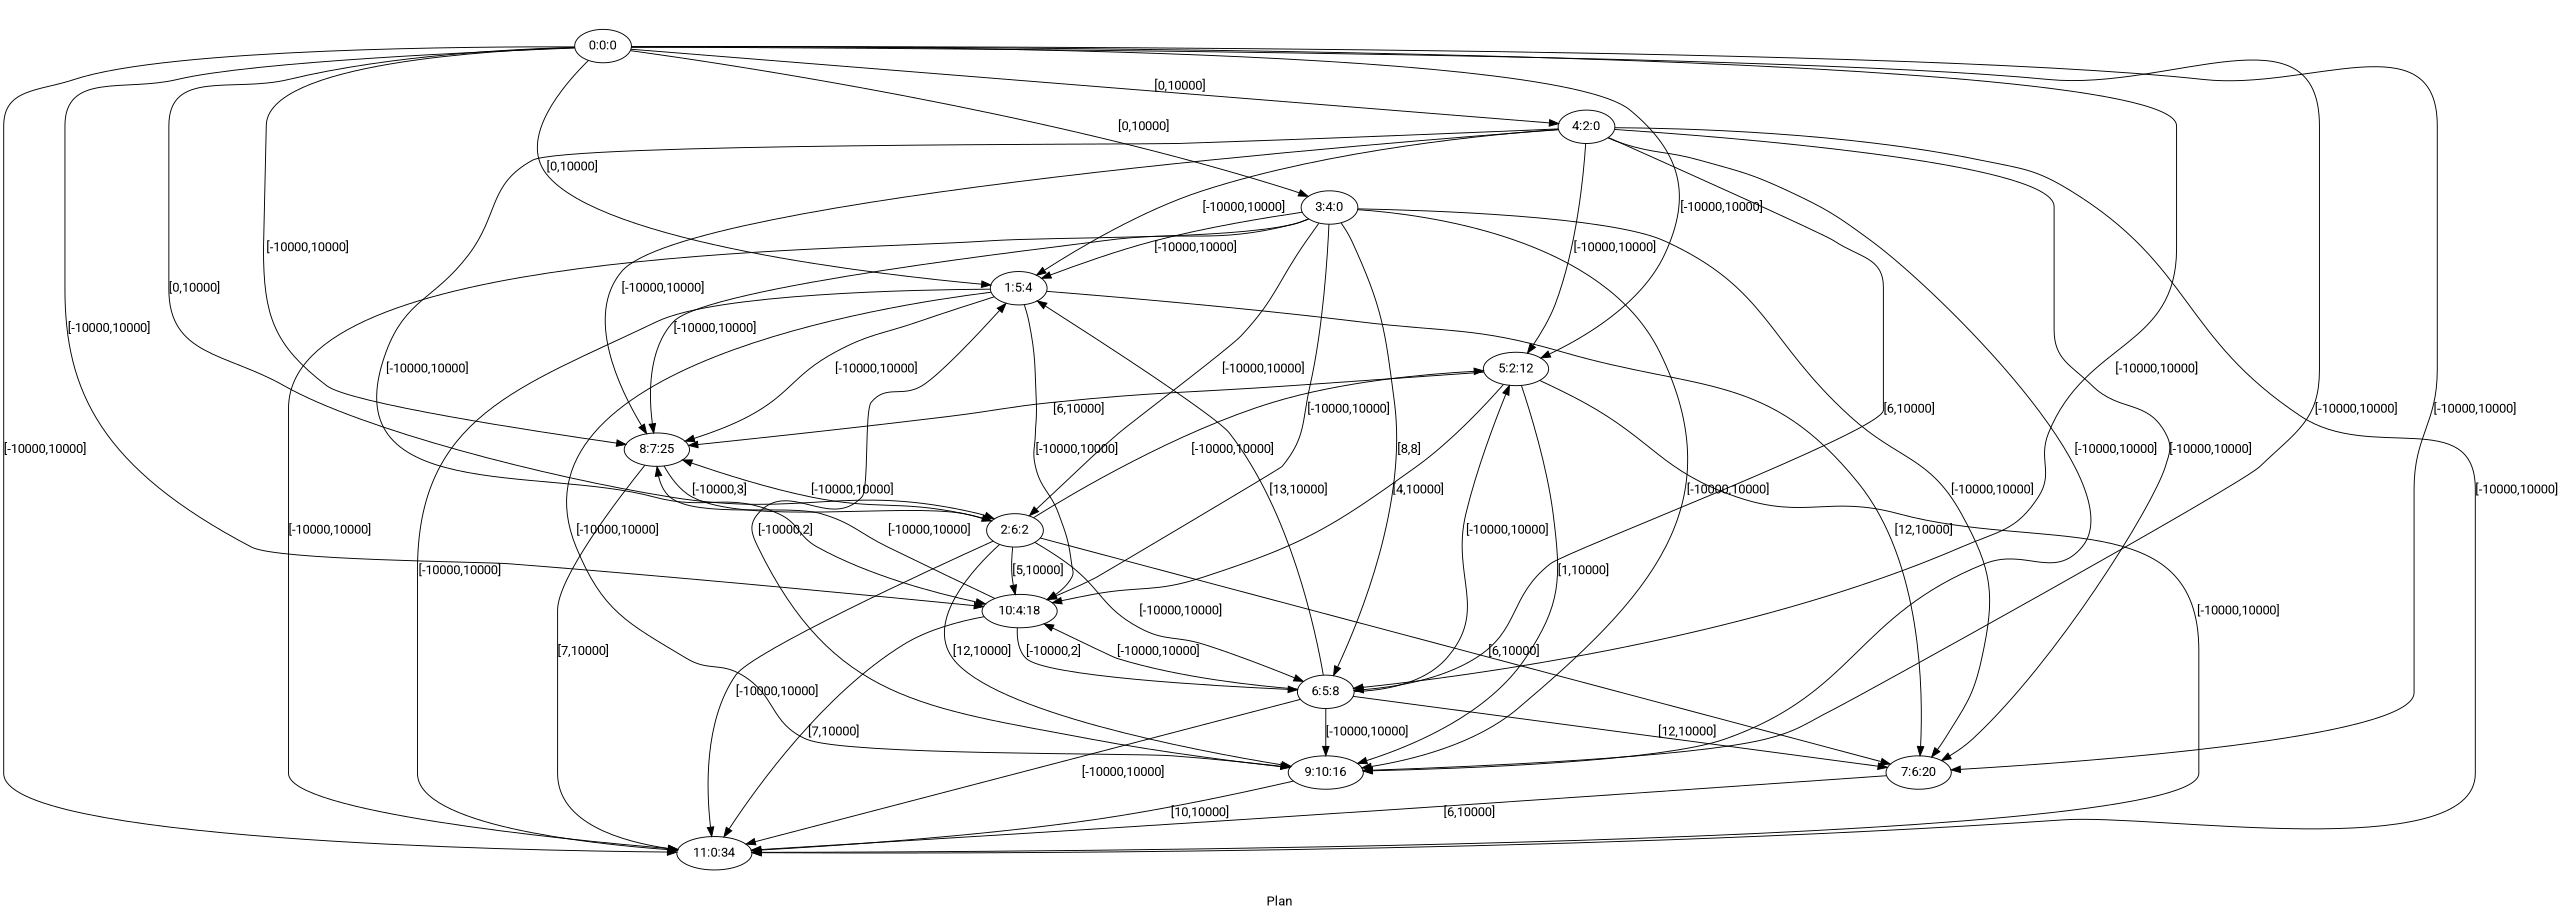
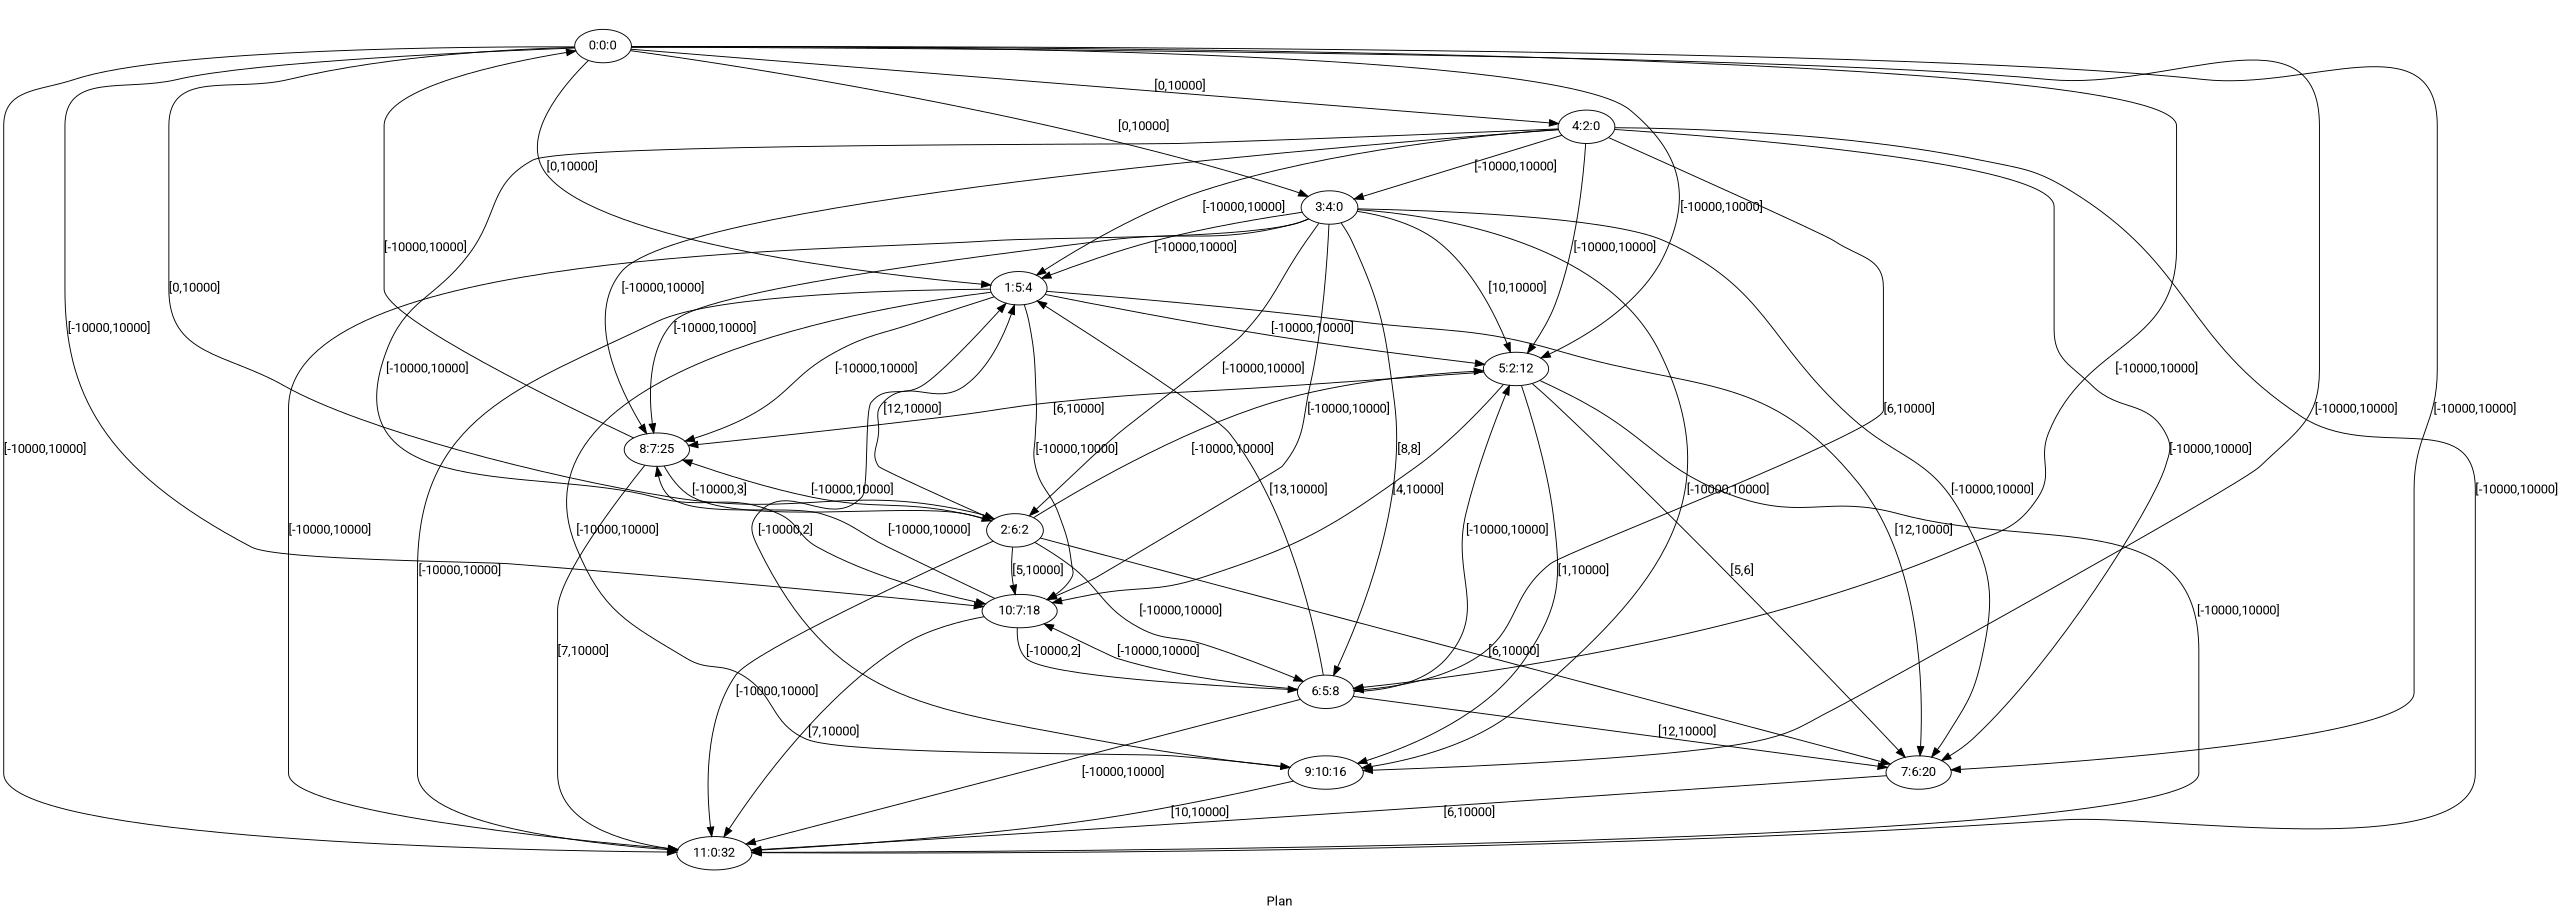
  digraph {
    fldt=0.835227
    fontname=Roboto
    label="Plan "
    nodesep=.45
    rankdir=TB
    node [fontname=Roboto]
    edge [fontname=Roboto]
    "0:0:0"
    "1:5:4"
    "2:6:2"
    "3:4:0"
    "4:2:0"
    n6 [label="5:2:12"]
    "6:5:8"
    "7:6:20"
    "8:7:25"
    "9:10:16"
-   "10:7:18" [label="10:4:18"]
-   "11:0:32" [label="11:0:34"]
+   "10:7:18"
+   "11:0:32"
    "0:0:0" -> "1:5:4" [label="[0,10000]"]
    "0:0:0" -> "2:6:2" [label="[0,10000]"]
    "0:0:0" -> "3:4:0" [label="[0,10000]"]
    "0:0:0" -> "4:2:0" [label="[0,10000]"]
    "0:0:0" -> n6 [label="[-10000,10000]"]
    "0:0:0" -> "6:5:8" [label="[-10000,10000]"]
    "0:0:0" -> "7:6:20" [label="[-10000,10000]"]
-   "0:0:0" -> "8:7:25" [label="[-10000,10000]"]
+   "8:7:25" -> "0:0:0" [label="[-10000,10000]"]
    "0:0:0" -> "9:10:16" [label="[-10000,10000]"]
    "0:0:0" -> "10:7:18" [label="[-10000,10000]"]
    "0:0:0" -> "11:0:32" [label="[-10000,10000]"]
+   "1:5:4" -> n6 [label="[-10000,10000]"]
    "1:5:4" -> "7:6:20" [label="[12,10000]"]
    "1:5:4" -> "8:7:25" [label="[-10000,10000]"]
    "1:5:4" -> "9:10:16" [label="[-10000,10000]"]
    "1:5:4" -> "10:7:18" [label="[-10000,10000]"]
    "1:5:4" -> "11:0:32" [label="[-10000,10000]"]
    "2:6:2" -> n6 [label="[-10000,10000]"]
    "2:6:2" -> "6:5:8" [label="[-10000,10000]"]
    "2:6:2" -> "7:6:20" [label="[6,10000]"]
    "2:6:2" -> "8:7:25" [label="[-10000,10000]"]
-   "2:6:2" -> "9:10:16" [label="[12,10000]"]
+   "2:6:2" -> "1:5:4" [label="[12,10000]"]
    "2:6:2" -> "10:7:18" [label="[5,10000]"]
    "2:6:2" -> "11:0:32" [label="[-10000,10000]"]
    "3:4:0" -> "1:5:4" [label="[-10000,10000]"]
    "3:4:0" -> "2:6:2" [label="[-10000,10000]"]
+   "3:4:0" -> n6 [label="[10,10000]"]
    "3:4:0" -> "6:5:8" [label="[8,8]"]
    "3:4:0" -> "7:6:20" [label="[-10000,10000]"]
    "3:4:0" -> "8:7:25" [label="[-10000,10000]"]
    "3:4:0" -> "9:10:16" [label="[-10000,10000]"]
    "3:4:0" -> "10:7:18" [label="[-10000,10000]"]
    "3:4:0" -> "11:0:32" [label="[-10000,10000]"]
    "4:2:0" -> "1:5:4" [label="[-10000,10000]"]
    "4:2:0" -> n6 [label="[-10000,10000]"]
    "4:2:0" -> "6:5:8" [label="[6,10000]"]
    "4:2:0" -> "7:6:20" [label="[-10000,10000]"]
    "4:2:0" -> "8:7:25" [label="[-10000,10000]"]
-   "4:2:0" -> "9:10:16" [label="[-10000,10000]"]
+   "4:2:0" -> "3:4:0" [label="[-10000,10000]"]
    "4:2:0" -> "10:7:18" [label="[-10000,10000]"]
    "4:2:0" -> "11:0:32" [label="[-10000,10000]"]
+   n6 -> "7:6:20" [label="[5,6]"]
    n6 -> "8:7:25" [label="[6,10000]"]
    n6 -> "9:10:16" [label="[1,10000]"]
    n6 -> "10:7:18" [label="[4,10000]"]
    n6 -> "11:0:32" [label="[-10000,10000]"]
    "6:5:8" -> "1:5:4" [label="[13,10000]"]
    "6:5:8" -> n6 [label="[-10000,10000]"]
    "6:5:8" -> "7:6:20" [label="[12,10000]"]
-   "6:5:8" -> "9:10:16" [label="[-10000,10000]"]
    "6:5:8" -> "10:7:18" [label="[-10000,10000]"]
    "6:5:8" -> "11:0:32" [label="[-10000,10000]"]
    "7:6:20" -> "11:0:32" [label="[6,10000]"]
    "8:7:25" -> "2:6:2" [label="[-10000,3]"]
    "8:7:25" -> "11:0:32" [label="[7,10000]"]
    "9:10:16" -> "1:5:4" [label="[-10000,2]"]
    "9:10:16" -> "11:0:32" [label="[10,10000]"]
    "10:7:18" -> "6:5:8" [label="[-10000,2]"]
    "10:7:18" -> "8:7:25" [label="[-10000,10000]"]
    "10:7:18" -> "11:0:32" [label="[7,10000]"]
  }
